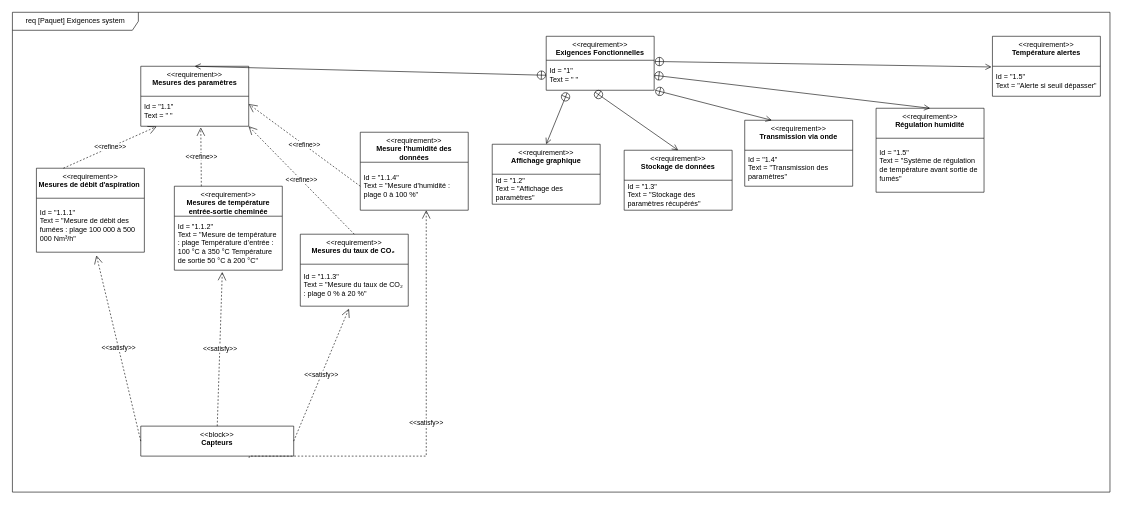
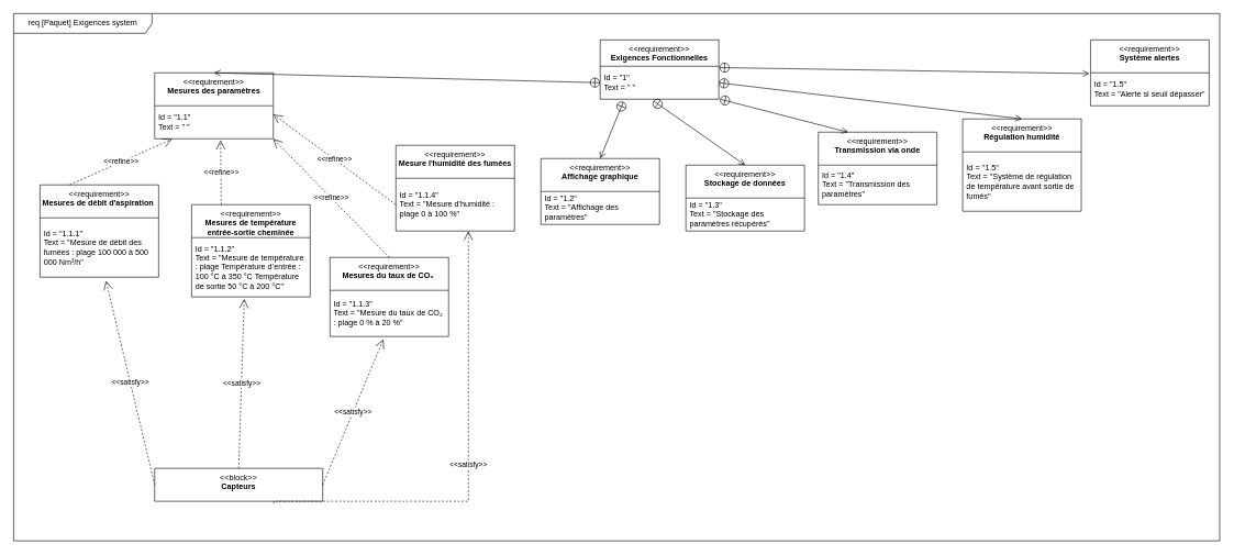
  <mxCell id="0" />
  <mxCell id="1" parent="0" />
  <mxCell id="2" value="req [Paquet] Exigences system" style="shape=umlFrame;whiteSpace=wrap;html=1;pointerEvents=0;recursiveResize=0;container=1;collapsible=0;width=210;height=30;" parent="1" vertex="1"><mxGeometry x="20" y="20" width="1830" height="800" as="geometry" /></mxCell>
  <mxCell id="3" value="&amp;lt;&amp;lt;requirement&amp;gt;&amp;gt;&lt;br&gt;&lt;b&gt;Exigences Fonctionnelles&lt;/b&gt;" style="swimlane;fontStyle=0;align=center;verticalAlign=top;childLayout=stackLayout;horizontal=1;startSize=40;horizontalStack=0;resizeParent=1;resizeParentMax=0;resizeLast=0;collapsible=0;marginBottom=0;html=1;whiteSpace=wrap;" parent="2" vertex="1"><mxGeometry x="890" y="40" width="180" height="90" as="geometry" /></mxCell>
  <mxCell id="4" value="Id = &quot;1&quot;&lt;br&gt;Text = &quot; &quot;" style="text;html=1;strokeColor=none;fillColor=none;align=left;verticalAlign=middle;spacingLeft=4;spacingRight=4;overflow=hidden;rotatable=0;points=[[0,0.5],[1,0.5]];portConstraint=eastwest;whiteSpace=wrap;" parent="3" vertex="1"><mxGeometry y="40" width="180" height="50" as="geometry" /></mxCell>
  <mxCell id="5" value="&amp;lt;&amp;lt;requirement&amp;gt;&amp;gt;&lt;br&gt;&lt;b&gt;Mesures des paramètres&lt;/b&gt;" style="swimlane;fontStyle=0;align=center;verticalAlign=top;childLayout=stackLayout;horizontal=1;startSize=50;horizontalStack=0;resizeParent=1;resizeParentMax=0;resizeLast=0;collapsible=0;marginBottom=0;html=1;whiteSpace=wrap;" parent="2" vertex="1"><mxGeometry x="214" y="90" width="180" height="100" as="geometry" /></mxCell>
  <mxCell id="6" value="Id = &quot;1.1&quot;&lt;br&gt;Text = &quot; &quot;" style="text;html=1;strokeColor=none;fillColor=none;align=left;verticalAlign=middle;spacingLeft=4;spacingRight=4;overflow=hidden;rotatable=0;points=[[0,0.5],[1,0.5]];portConstraint=eastwest;whiteSpace=wrap;" parent="5" vertex="1"><mxGeometry y="50" width="180" height="50" as="geometry" /></mxCell>
  <mxCell id="7" value="" style="endArrow=open;startArrow=circlePlus;endFill=0;startFill=0;endSize=8;html=1;rounded=0;exitX=0;exitY=0.5;exitDx=0;exitDy=0;entryX=0.5;entryY=0;entryDx=0;entryDy=0;" parent="2" source="4" target="5" edge="1"><mxGeometry width="160" relative="1" as="geometry"><mxPoint x="570" y="380" as="sourcePoint" /><mxPoint x="730" y="380" as="targetPoint" /></mxGeometry></mxCell>
  <mxCell id="8" value="&amp;lt;&amp;lt;requirement&amp;gt;&amp;gt;&lt;br&gt;&lt;strong&gt;Affichage graphique&lt;/strong&gt;" style="swimlane;fontStyle=0;align=center;verticalAlign=top;childLayout=stackLayout;horizontal=1;startSize=50;horizontalStack=0;resizeParent=1;resizeParentMax=0;resizeLast=0;collapsible=0;marginBottom=0;html=1;whiteSpace=wrap;" parent="2" vertex="1"><mxGeometry x="800" y="220" width="180" height="100" as="geometry" /></mxCell>
  <mxCell id="9" value="Id = &quot;1.2&quot;&lt;br&gt;Text = &quot;Affichage des paramètres&quot;&amp;nbsp;" style="text;html=1;strokeColor=none;fillColor=none;align=left;verticalAlign=middle;spacingLeft=4;spacingRight=4;overflow=hidden;rotatable=0;points=[[0,0.5],[1,0.5]];portConstraint=eastwest;whiteSpace=wrap;" parent="8" vertex="1"><mxGeometry y="50" width="180" height="50" as="geometry" /></mxCell>
  <mxCell id="10" value="" style="endArrow=open;startArrow=circlePlus;endFill=0;startFill=0;endSize=8;html=1;rounded=0;exitX=0.196;exitY=1.072;exitDx=0;exitDy=0;exitPerimeter=0;entryX=0.5;entryY=0;entryDx=0;entryDy=0;" parent="2" source="4" target="8" edge="1"><mxGeometry width="160" relative="1" as="geometry"><mxPoint x="570" y="380" as="sourcePoint" /><mxPoint x="730" y="380" as="targetPoint" /></mxGeometry></mxCell>
  <mxCell id="11" value="&amp;lt;&amp;lt;requirement&amp;gt;&amp;gt;&lt;br&gt;&lt;b&gt;Stockage de données&lt;/b&gt;" style="swimlane;fontStyle=0;align=center;verticalAlign=top;childLayout=stackLayout;horizontal=1;startSize=50;horizontalStack=0;resizeParent=1;resizeParentMax=0;resizeLast=0;collapsible=0;marginBottom=0;html=1;whiteSpace=wrap;" parent="2" vertex="1"><mxGeometry x="1020" y="230" width="180" height="100" as="geometry" /></mxCell>
  <mxCell id="12" value="Id = &quot;1.3&quot;&lt;br&gt;Text = &quot;Stockage des paramètres récupérés&quot;" style="text;html=1;strokeColor=none;fillColor=none;align=left;verticalAlign=middle;spacingLeft=4;spacingRight=4;overflow=hidden;rotatable=0;points=[[0,0.5],[1,0.5]];portConstraint=eastwest;whiteSpace=wrap;" parent="11" vertex="1"><mxGeometry y="50" width="180" height="50" as="geometry" /></mxCell>
  <mxCell id="13" value="&amp;lt;&amp;lt;requirement&amp;gt;&amp;gt;&lt;br&gt;&lt;b&gt;Transmission via onde&lt;/b&gt;" style="swimlane;fontStyle=0;align=center;verticalAlign=top;childLayout=stackLayout;horizontal=1;startSize=50;horizontalStack=0;resizeParent=1;resizeParentMax=0;resizeLast=0;collapsible=0;marginBottom=0;html=1;whiteSpace=wrap;" parent="2" vertex="1"><mxGeometry x="1221" y="180" width="180" height="110" as="geometry" /></mxCell>
  <mxCell id="14" value="Id = &quot;1.4&quot;&lt;br&gt;Text = &quot;Transmission des paramètres&quot;" style="text;html=1;strokeColor=none;fillColor=none;align=left;verticalAlign=middle;spacingLeft=4;spacingRight=4;overflow=hidden;rotatable=0;points=[[0,0.5],[1,0.5]];portConstraint=eastwest;whiteSpace=wrap;" parent="13" vertex="1"><mxGeometry y="50" width="180" height="60" as="geometry" /></mxCell>
- <mxCell id="15" value="&amp;lt;&amp;lt;requirement&amp;gt;&amp;gt;&lt;br&gt;&lt;b&gt;Température alertes&lt;/b&gt;" style="swimlane;fontStyle=0;align=center;verticalAlign=top;childLayout=stackLayout;horizontal=1;startSize=50;horizontalStack=0;resizeParent=1;resizeParentMax=0;resizeLast=0;collapsible=0;marginBottom=0;html=1;whiteSpace=wrap;" parent="2" vertex="1"><mxGeometry x="1634" y="40" width="180" height="100" as="geometry" /></mxCell>
+ <mxCell id="15" value="&amp;lt;&amp;lt;requirement&amp;gt;&amp;gt;&lt;br&gt;&lt;b&gt;Système alertes&lt;/b&gt;" style="swimlane;fontStyle=0;align=center;verticalAlign=top;childLayout=stackLayout;horizontal=1;startSize=50;horizontalStack=0;resizeParent=1;resizeParentMax=0;resizeLast=0;collapsible=0;marginBottom=0;html=1;whiteSpace=wrap;" parent="2" vertex="1"><mxGeometry x="1634" y="40" width="180" height="100" as="geometry" /></mxCell>
  <mxCell id="16" value="Id = &quot;1.5&quot;&lt;br&gt;Text = &quot;Alerte si seuil dépasser&quot;" style="text;html=1;strokeColor=none;fillColor=none;align=left;verticalAlign=middle;spacingLeft=4;spacingRight=4;overflow=hidden;rotatable=0;points=[[0,0.5],[1,0.5]];portConstraint=eastwest;whiteSpace=wrap;" parent="15" vertex="1"><mxGeometry y="50" width="180" height="50" as="geometry" /></mxCell>
  <mxCell id="17" value="" style="endArrow=open;startArrow=circlePlus;endFill=0;startFill=0;endSize=8;html=1;rounded=0;entryX=0.5;entryY=0;entryDx=0;entryDy=0;exitX=0.448;exitY=1.051;exitDx=0;exitDy=0;exitPerimeter=0;" parent="2" source="4" target="11" edge="1"><mxGeometry width="160" relative="1" as="geometry"><mxPoint x="1104" y="122" as="sourcePoint" /><mxPoint x="800" y="250" as="targetPoint" /></mxGeometry></mxCell>
  <mxCell id="18" value="" style="endArrow=open;startArrow=circlePlus;endFill=0;startFill=0;endSize=8;html=1;rounded=0;exitX=1.009;exitY=0.998;exitDx=0;exitDy=0;exitPerimeter=0;entryX=0.25;entryY=0;entryDx=0;entryDy=0;" parent="2" source="4" target="13" edge="1"><mxGeometry width="160" relative="1" as="geometry"><mxPoint x="1410" y="130" as="sourcePoint" /><mxPoint x="1130" y="246" as="targetPoint" /></mxGeometry></mxCell>
  <mxCell id="19" value="" style="endArrow=open;startArrow=circlePlus;endFill=0;startFill=0;endSize=8;html=1;rounded=0;exitX=1.004;exitY=0.04;exitDx=0;exitDy=0;exitPerimeter=0;entryX=-0.009;entryY=0.023;entryDx=0;entryDy=0;entryPerimeter=0;" parent="2" source="4" target="16" edge="1"><mxGeometry width="160" relative="1" as="geometry"><mxPoint x="1100" y="154" as="sourcePoint" /><mxPoint x="820" y="270" as="targetPoint" /></mxGeometry></mxCell>
  <mxCell id="20" value="&amp;lt;&amp;lt;requirement&amp;gt;&amp;gt;&lt;br&gt;&lt;b&gt;Mesures de débit d'aspiration&amp;nbsp;&lt;/b&gt;" style="swimlane;fontStyle=0;align=center;verticalAlign=top;childLayout=stackLayout;horizontal=1;startSize=50;horizontalStack=0;resizeParent=1;resizeParentMax=0;resizeLast=0;collapsible=0;marginBottom=0;html=1;whiteSpace=wrap;" parent="2" vertex="1"><mxGeometry x="40" y="260" width="180" height="140" as="geometry" /></mxCell>
  <mxCell id="21" value="Id = &quot;1.1.1&quot;&lt;br&gt;Text = &quot;Mesure de débit des fumées : plage 100 000 à 500 000 Nm³/h&quot;" style="text;html=1;strokeColor=none;fillColor=none;align=left;verticalAlign=middle;spacingLeft=4;spacingRight=4;overflow=hidden;rotatable=0;points=[[0,0.5],[1,0.5]];portConstraint=eastwest;whiteSpace=wrap;" parent="20" vertex="1"><mxGeometry y="50" width="180" height="90" as="geometry" /></mxCell>
  <mxCell id="22" value="&amp;lt;&amp;lt;requirement&amp;gt;&amp;gt;&lt;br&gt;&lt;b&gt;Régulation humidité&lt;/b&gt;" style="swimlane;fontStyle=0;align=center;verticalAlign=top;childLayout=stackLayout;horizontal=1;startSize=50;horizontalStack=0;resizeParent=1;resizeParentMax=0;resizeLast=0;collapsible=0;marginBottom=0;html=1;whiteSpace=wrap;" parent="2" vertex="1"><mxGeometry x="1440" y="160" width="180" height="140" as="geometry" /></mxCell>
  <mxCell id="23" value="Id = &quot;1.5&quot;&lt;br&gt;Text = &quot;Système de régulation de température avant sortie de fumés&quot;" style="text;html=1;strokeColor=none;fillColor=none;align=left;verticalAlign=middle;spacingLeft=4;spacingRight=4;overflow=hidden;rotatable=0;points=[[0,0.5],[1,0.5]];portConstraint=eastwest;whiteSpace=wrap;" parent="22" vertex="1"><mxGeometry y="50" width="180" height="90" as="geometry" /></mxCell>
  <mxCell id="24" value="" style="endArrow=open;startArrow=circlePlus;endFill=0;startFill=0;endSize=8;html=1;rounded=0;exitX=1;exitY=0.5;exitDx=0;exitDy=0;entryX=0.5;entryY=0;entryDx=0;entryDy=0;" parent="2" source="4" target="22" edge="1"><mxGeometry width="160" relative="1" as="geometry"><mxPoint x="1160" y="93" as="sourcePoint" /><mxPoint x="1768" y="231" as="targetPoint" /></mxGeometry></mxCell>
  <mxCell id="25" value="&amp;lt;&amp;lt;requirement&amp;gt;&amp;gt;&lt;br&gt;&lt;b&gt;Mesures de température entrée-sortie cheminée&lt;/b&gt;" style="swimlane;fontStyle=0;align=center;verticalAlign=top;childLayout=stackLayout;horizontal=1;startSize=50;horizontalStack=0;resizeParent=1;resizeParentMax=0;resizeLast=0;collapsible=0;marginBottom=0;html=1;whiteSpace=wrap;" parent="2" vertex="1"><mxGeometry x="270" y="290" width="180" height="140" as="geometry" /></mxCell>
  <mxCell id="26" value="Id = &quot;1.1.2&quot;&lt;br&gt;Text = &quot;Mesure de température : plage Température d’entrée : 100 °C à 350 °C Température de sortie 50 °C à 200 °C&quot;" style="text;html=1;strokeColor=none;fillColor=none;align=left;verticalAlign=middle;spacingLeft=4;spacingRight=4;overflow=hidden;rotatable=0;points=[[0,0.5],[1,0.5]];portConstraint=eastwest;whiteSpace=wrap;" parent="25" vertex="1"><mxGeometry y="50" width="180" height="90" as="geometry" /></mxCell>
  <mxCell id="27" value="&amp;lt;&amp;lt;requirement&amp;gt;&amp;gt;&lt;br&gt;&lt;b&gt;Mesures du taux de CO₂&amp;nbsp;&lt;/b&gt;" style="swimlane;fontStyle=0;align=center;verticalAlign=top;childLayout=stackLayout;horizontal=1;startSize=50;horizontalStack=0;resizeParent=1;resizeParentMax=0;resizeLast=0;collapsible=0;marginBottom=0;html=1;whiteSpace=wrap;" parent="2" vertex="1"><mxGeometry x="480" y="370" width="180" height="120" as="geometry" /></mxCell>
  <mxCell id="28" value="Id = &quot;1.1.3&quot;&lt;br&gt;Text = &quot;Mesure du taux de CO₂ : plage 0 % à 20 %&quot;" style="text;html=1;strokeColor=none;fillColor=none;align=left;verticalAlign=middle;spacingLeft=4;spacingRight=4;overflow=hidden;rotatable=0;points=[[0,0.5],[1,0.5]];portConstraint=eastwest;whiteSpace=wrap;" parent="27" vertex="1"><mxGeometry y="50" width="180" height="70" as="geometry" /></mxCell>
  <mxCell id="29" value="&amp;lt;&amp;lt;refine&amp;gt;&amp;gt;" style="endArrow=open;endSize=12;dashed=1;html=1;rounded=0;entryX=0.147;entryY=1.01;entryDx=0;entryDy=0;exitX=0.25;exitY=0;exitDx=0;exitDy=0;entryPerimeter=0;" parent="2" source="20" target="6" edge="1"><mxGeometry width="160" relative="1" as="geometry"><mxPoint x="140" y="550" as="sourcePoint" /><mxPoint x="380" y="380" as="targetPoint" /></mxGeometry></mxCell>
  <mxCell id="30" value="&amp;lt;&amp;lt;refine&amp;gt;&amp;gt;" style="endArrow=open;endSize=12;dashed=1;html=1;rounded=0;entryX=0.556;entryY=1.04;entryDx=0;entryDy=0;exitX=0.25;exitY=0;exitDx=0;exitDy=0;entryPerimeter=0;" parent="2" source="25" target="6" edge="1"><mxGeometry width="160" relative="1" as="geometry"><mxPoint x="220" y="464" as="sourcePoint" /><mxPoint x="301" y="340" as="targetPoint" /></mxGeometry></mxCell>
  <mxCell id="31" value="&amp;lt;&amp;lt;refine&amp;gt;&amp;gt;" style="endArrow=open;endSize=12;dashed=1;html=1;rounded=0;entryX=0.999;entryY=1;entryDx=0;entryDy=0;exitX=0.5;exitY=0;exitDx=0;exitDy=0;entryPerimeter=0;" parent="2" source="27" target="6" edge="1"><mxGeometry width="160" relative="1" as="geometry"><mxPoint x="375" y="450" as="sourcePoint" /><mxPoint x="300" y="342" as="targetPoint" /></mxGeometry></mxCell>
  <mxCell id="32" value="&amp;lt;&amp;lt;block&amp;gt;&amp;gt;&lt;br&gt;&lt;b&gt;Capteurs&lt;/b&gt;" style="swimlane;fontStyle=0;align=center;verticalAlign=top;childLayout=stackLayout;horizontal=1;startSize=50;horizontalStack=0;resizeParent=1;resizeParentMax=0;resizeLast=0;collapsible=0;marginBottom=0;html=1;whiteSpace=wrap;" parent="2" vertex="1"><mxGeometry x="214" y="690" width="255" height="50" as="geometry" /></mxCell>
  <mxCell id="33" value="&amp;lt;&amp;lt;satisfy&amp;gt;&amp;gt;" style="endArrow=open;endSize=12;dashed=1;html=1;rounded=0;entryX=0.444;entryY=1.033;entryDx=0;entryDy=0;exitX=0.5;exitY=0;exitDx=0;exitDy=0;entryPerimeter=0;" parent="2" source="32" target="26" edge="1"><mxGeometry width="160" relative="1" as="geometry"><mxPoint x="473" y="685" as="sourcePoint" /><mxPoint x="313" y="550" as="targetPoint" /></mxGeometry></mxCell>
  <mxCell id="34" value="&amp;lt;&amp;lt;satisfy&amp;gt;&amp;gt;" style="endArrow=open;endSize=12;dashed=1;html=1;rounded=0;entryX=0.45;entryY=1.06;entryDx=0;entryDy=0;exitX=1;exitY=0.5;exitDx=0;exitDy=0;entryPerimeter=0;" parent="2" source="32" target="28" edge="1"><mxGeometry width="160" relative="1" as="geometry"><mxPoint x="460" y="690" as="sourcePoint" /><mxPoint x="469" y="580" as="targetPoint" /></mxGeometry></mxCell>
  <mxCell id="35" value="&amp;lt;&amp;lt;satisfy&amp;gt;&amp;gt;" style="endArrow=open;endSize=12;dashed=1;html=1;rounded=0;entryX=0.556;entryY=1.059;entryDx=0;entryDy=0;exitX=0;exitY=0.5;exitDx=0;exitDy=0;entryPerimeter=0;" parent="2" source="32" target="21" edge="1"><mxGeometry width="160" relative="1" as="geometry"><mxPoint x="130" y="690" as="sourcePoint" /><mxPoint x="139" y="580" as="targetPoint" /></mxGeometry></mxCell>
- <mxCell id="36" value="&amp;lt;&amp;lt;requirement&amp;gt;&amp;gt;&lt;br&gt;&lt;b&gt;Mesure l'humidité des données&lt;/b&gt;" style="swimlane;fontStyle=0;align=center;verticalAlign=top;childLayout=stackLayout;horizontal=1;startSize=50;horizontalStack=0;resizeParent=1;resizeParentMax=0;resizeLast=0;collapsible=0;marginBottom=0;html=1;whiteSpace=wrap;" parent="2" vertex="1"><mxGeometry x="580" y="200" width="180" height="130" as="geometry" /></mxCell>
+ <mxCell id="36" value="&amp;lt;&amp;lt;requirement&amp;gt;&amp;gt;&lt;br&gt;&lt;b&gt;Mesure l'humidité des fumées&lt;/b&gt;" style="swimlane;fontStyle=0;align=center;verticalAlign=top;childLayout=stackLayout;horizontal=1;startSize=50;horizontalStack=0;resizeParent=1;resizeParentMax=0;resizeLast=0;collapsible=0;marginBottom=0;html=1;whiteSpace=wrap;" parent="2" vertex="1"><mxGeometry x="580" y="200" width="180" height="130" as="geometry" /></mxCell>
  <mxCell id="37" value="Id = &quot;1.1.4&quot;&lt;br&gt;Text = &quot;Mesure d'humidité : plage 0 à 100 %&quot;" style="text;html=1;strokeColor=none;fillColor=none;align=left;verticalAlign=middle;spacingLeft=4;spacingRight=4;overflow=hidden;rotatable=0;points=[[0,0.5],[1,0.5]];portConstraint=eastwest;whiteSpace=wrap;" parent="36" vertex="1"><mxGeometry y="50" width="180" height="80" as="geometry" /></mxCell>
  <mxCell id="38" value="&amp;lt;&amp;lt;refine&amp;gt;&amp;gt;" style="endArrow=open;endSize=12;dashed=1;html=1;rounded=0;entryX=1;entryY=0.26;entryDx=0;entryDy=0;exitX=0;exitY=0.5;exitDx=0;exitDy=0;entryPerimeter=0;" parent="2" source="37" target="6" edge="1"><mxGeometry width="160" relative="1" as="geometry"><mxPoint x="610" y="405" as="sourcePoint" /><mxPoint x="470" y="200" as="targetPoint" /></mxGeometry></mxCell>
  <mxCell id="39" value="&amp;lt;&amp;lt;satisfy&amp;gt;&amp;gt;" style="endArrow=open;endSize=12;dashed=1;html=1;rounded=0;entryX=0.611;entryY=1;entryDx=0;entryDy=0;exitX=1.001;exitY=0.652;exitDx=0;exitDy=0;entryPerimeter=0;exitPerimeter=0;edgeStyle=orthogonalEdgeStyle;" parent="2" target="37" edge="1"><mxGeometry width="160" relative="1" as="geometry"><mxPoint x="394.0" y="742.16" as="sourcePoint" /><mxPoint x="754.88" y="300.0" as="targetPoint" /><Array as="points"><mxPoint x="395" y="742" /><mxPoint x="395" y="740" /><mxPoint x="690" y="740" /></Array></mxGeometry></mxCell>
